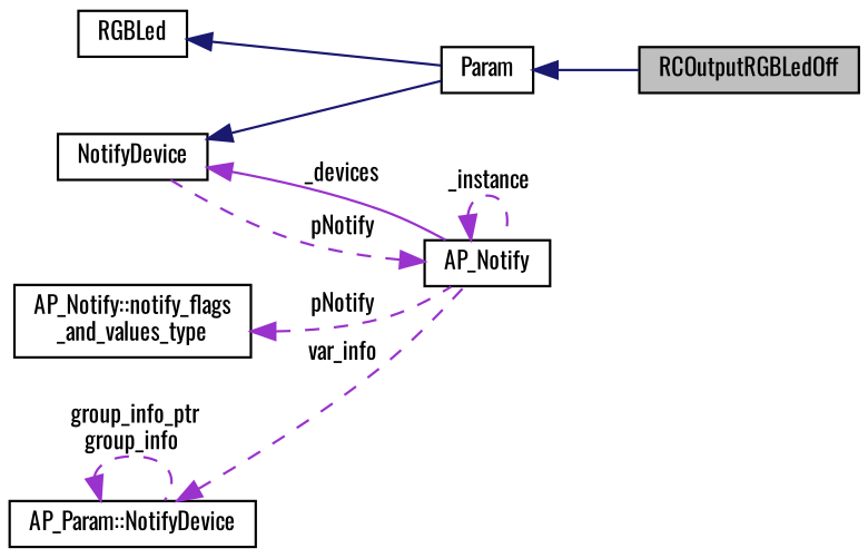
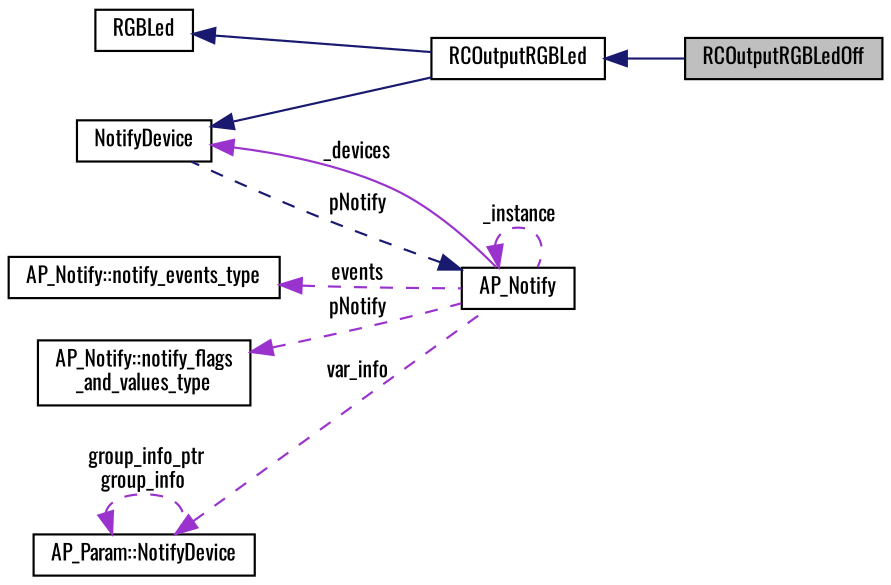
  digraph {
    fontname=Oswald
    rankdir=LR
    node [color=black fillcolor=white fontname=Oswald fontsize=10 shape=record style=filled]
    edge [color=darkorchid3 dir=back fontname=Oswald fontsize=10 labelfontname=Helvetica labelfontsize=10 style=dashed]
    n1 [fillcolor=grey75 fontcolor=black height=0.2 label=RCOutputRGBLedOff width=0.4]
-   n2 [height=0.2 label=Param width=0.4]
+   n2 [height=0.2 label=RCOutputRGBLed width=0.4]
    n3 [height=0.2 label=RGBLed width=0.4]
    n4 [height=0.2 label=NotifyDevice width=0.4]
    n5 [height=0.2 label=AP_Notify width=0.4]
+   n6 [height=0.2 label="AP_Notify::notify_events_type" width=0.4]
    n7 [height=0.2 label="AP_Notify::notify_flags\l_and_values_type" width=0.4]
    n8 [height=0.2 label="AP_Param::NotifyDevice" width=0.4]
    n2 -> n1 [color=midnightblue style=solid]
    n3 -> n2 [color=midnightblue style=solid]
    n4 -> n2 [color=midnightblue style=solid]
    n4 -> n5 [label=" _devices" style=solid]
-   n5 -> n4 [label=" pNotify"]
+   n5 -> n4 [color=midnightblue label=" pNotify"]
    n5 -> n5 [label=" _instance"]
+   n6 -> n5 [label=" events"]
    n7 -> n5 [label=" pNotify"]
    n8 -> n5 [label=" var_info"]
    n8 -> n8 [label=" group_info_ptr\ngroup_info"]
  }
